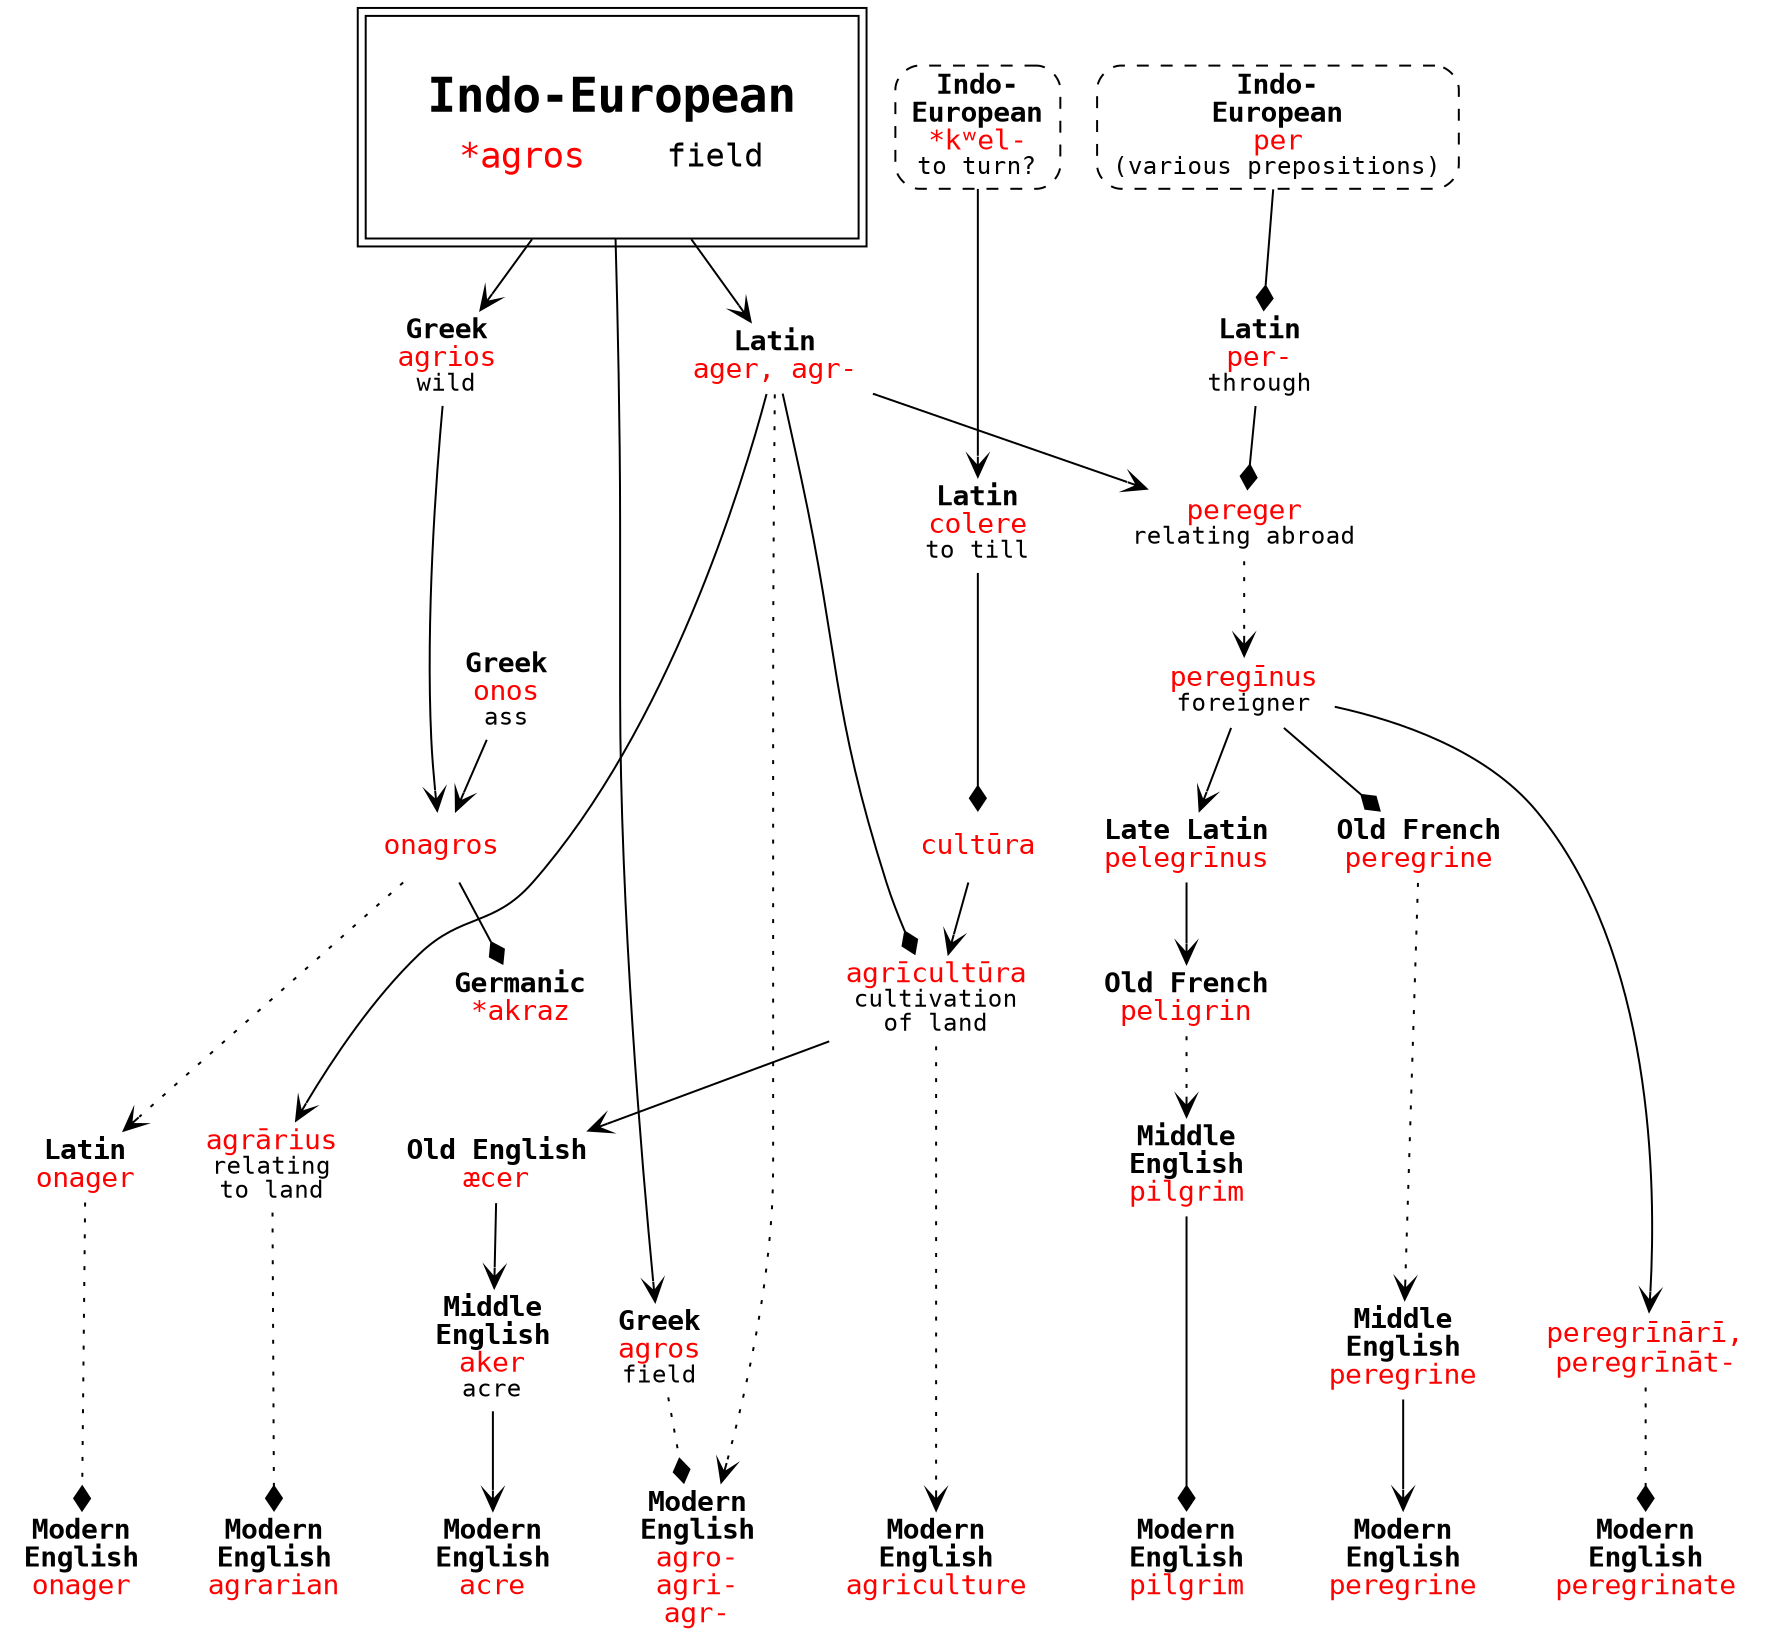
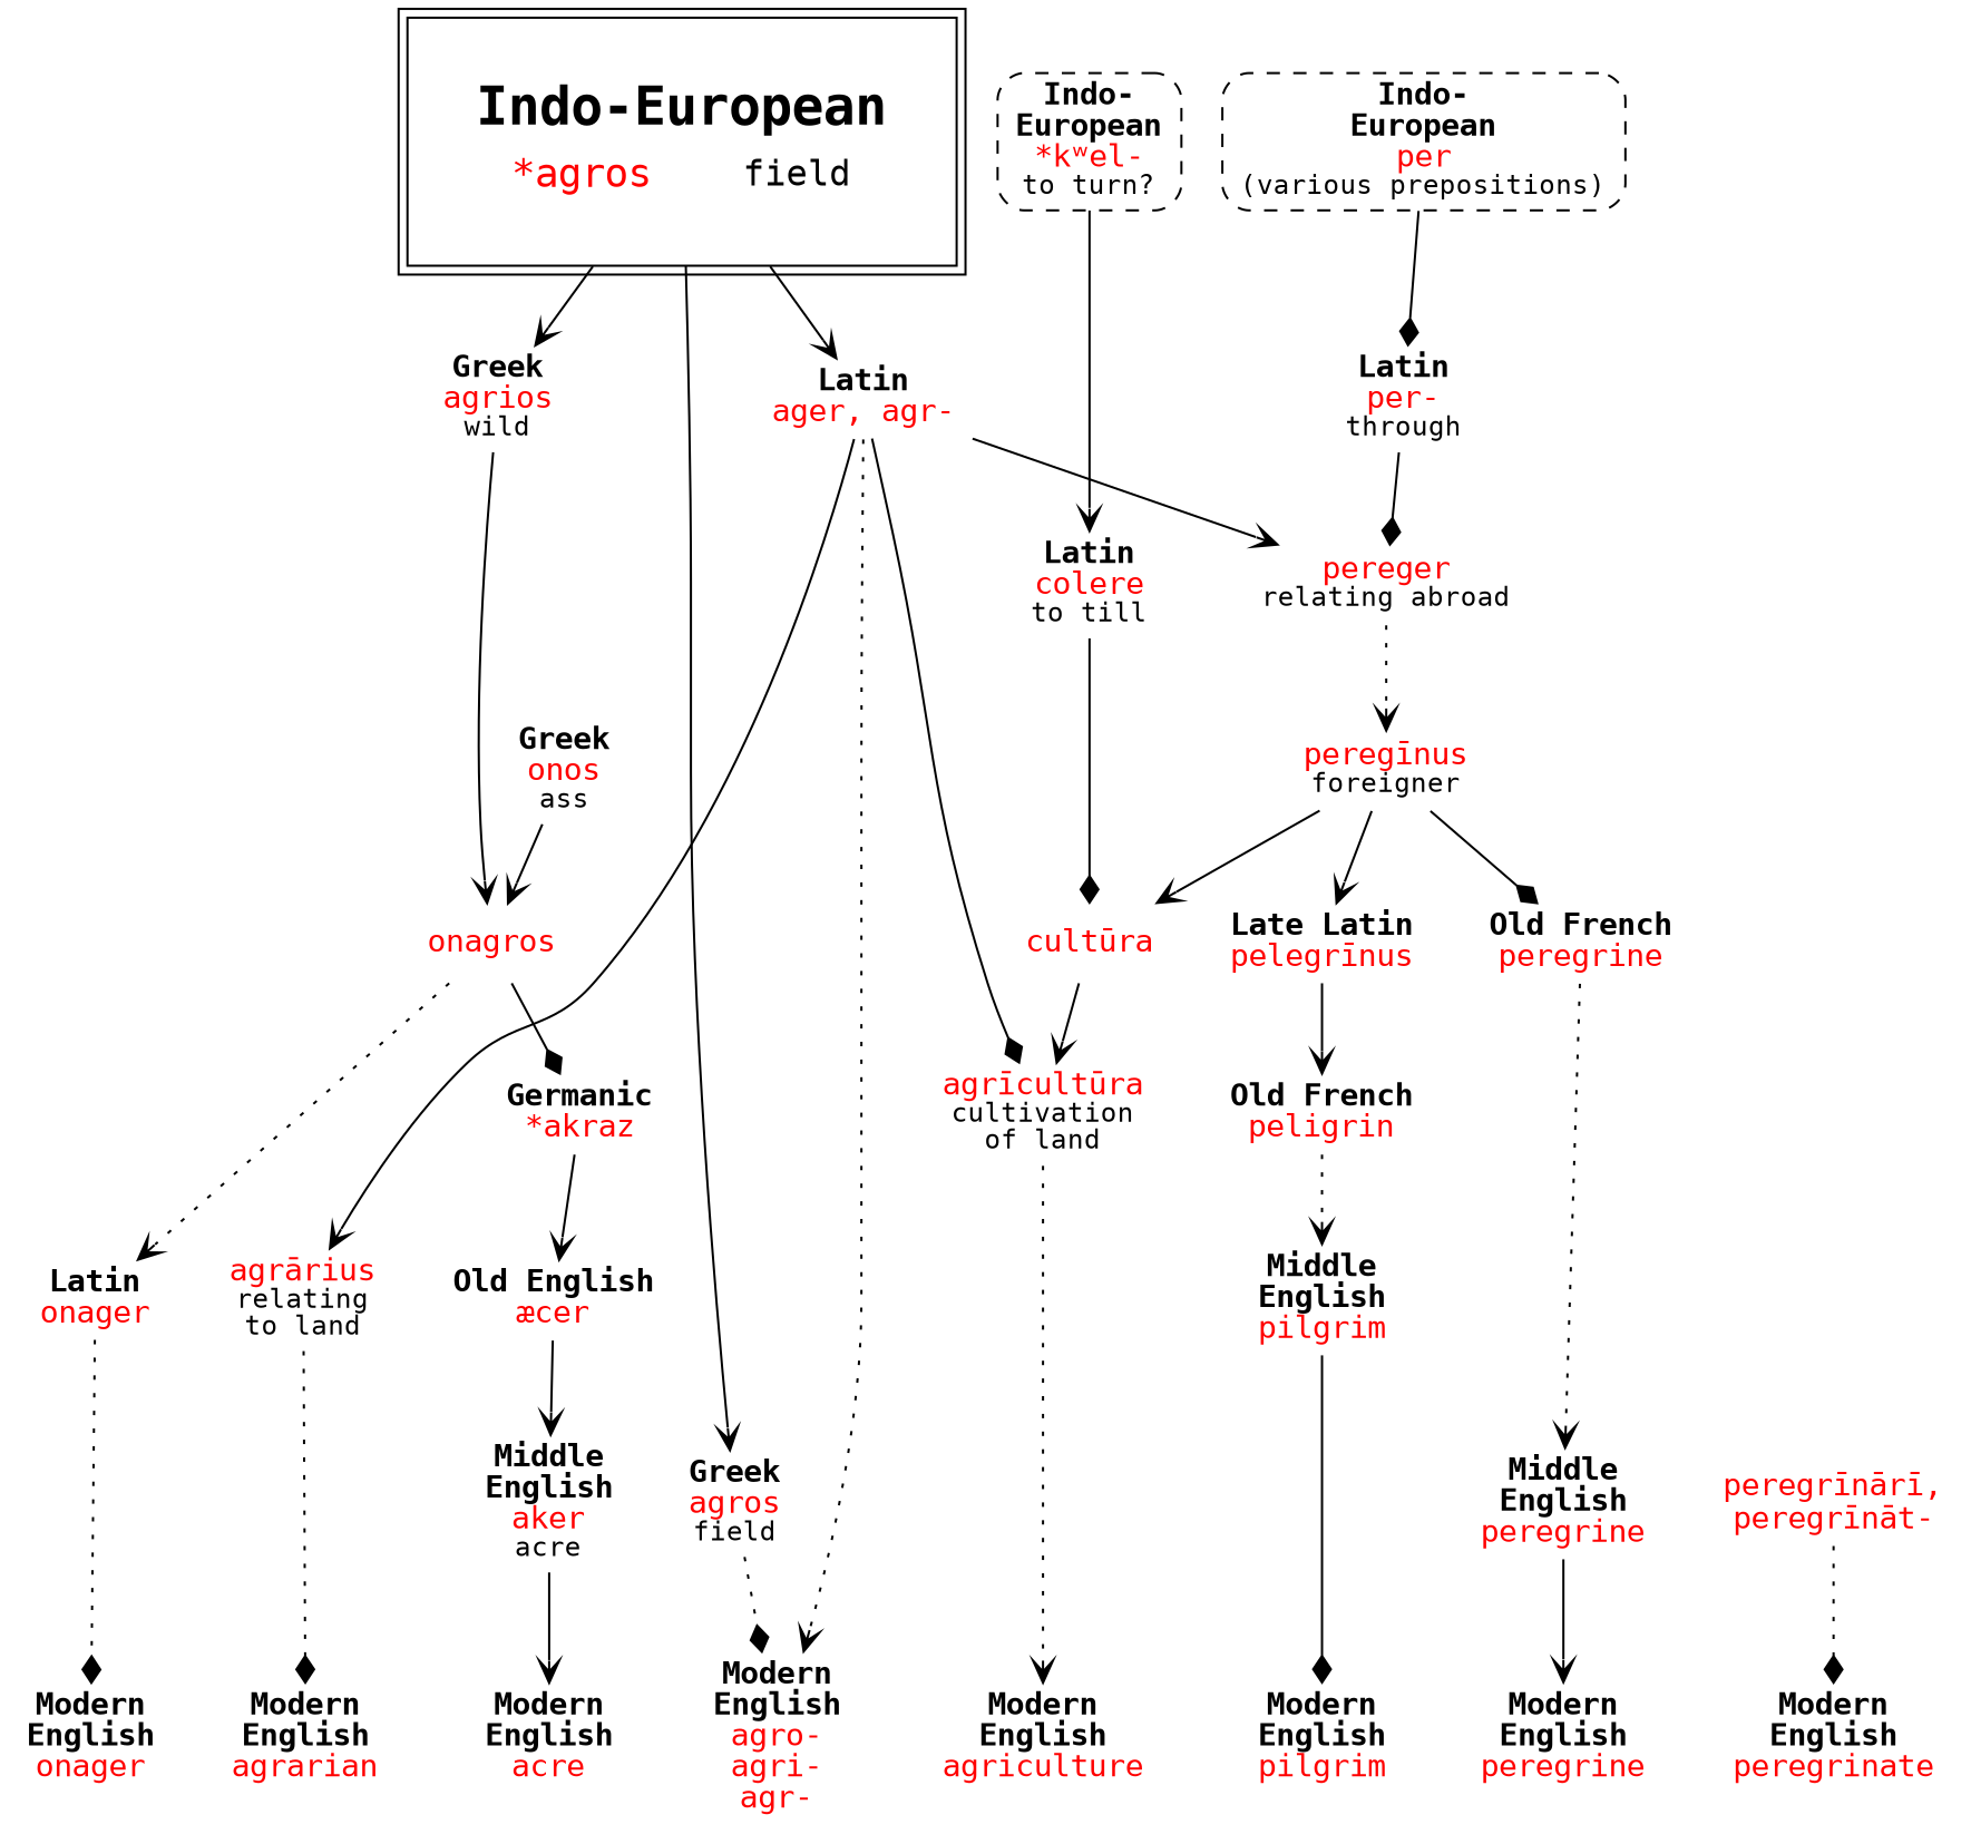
  strict digraph {
    fontname="DejaVu Sans Mono"
    node [fontname="DejaVu Sans Mono" shape=none]
    edge [arrowhead=vee fontname="DejaVu Sans Mono"]
    n1 [label=<<b>Modern<br/>English</b><br/><font color="red">acre</font>>]
    n2 [label=<<b>Modern<br/>English</b><br/><font color="red">agrarian</font>>]
    n3 [label=<<b>Modern<br/>English</b><br/><font color="red">agriculture</font>>]
    n4 [label=<<b>Modern<br/>English</b><br/><font color="red">peregrine</font>>]
    n5 [label=<<b>Modern<br/>English</b><br/><font color="red">peregrinate</font>>]
    n6 [label=<<b>Modern<br/>English</b><br/><font color="red">pilgrim</font>>]
    n7 [label=<<b>Modern<br/>English</b><br/><font color="red">agro-<br/>agri-<br/>agr-</font>>]
    n8 [label=<<b>Modern<br/>English</b><br/><font color="red">onager</font>>]
    n9 [label=<<b>Indo-<br/>European</b><br/><font color="red">*kʷel-</font><br/><font point-size="12">to turn?</font>> shape=box style="dashed,rounded"]
    n10 [label=<<b>Indo-<br/>European</b><br/><font color="red">per</font><br/><font point-size="12">(various prepositions)</font>> shape=box style="dashed,rounded"]
    n11 [label=<<b>Latin</b><br/><font color="red">colere</font><br/><font point-size="12">to till</font>>]
    n12 [label=<<b>Latin</b><br/><font color="red">per-</font><br/><font point-size="12">through</font>>]
    n13 [label=<<table border="0"><tr><td colspan="2"><font point-size="24"><b>Indo-European</b></font></td></tr><tr><td><font point-size="18" color="red">*agros</font></td><td><font point-size="16">field</font></td></tr></table>> margin=.3 peripheries=2 shape=box]
    n14 [label=<<b>Latin</b><br/><font color="red">ager, agr-</font>>]
    n15 [label=<<b>Greek</b><br/><font color="red">agros</font><br/><font point-size="12">field</font>>]
    n16 [label=<<b>Greek</b><br/><font color="red">agrios</font><br/><font point-size="12">wild</font>>]
    n17 [label=<<b>Germanic</b><br/><font color="red">*akraz</font>>]
    n18 [label=<<b>Old English</b><br/><font color="red">æcer</font>>]
    n19 [label=<<font color="red">agrārius</font><br/><font point-size="12">relating<br/>to land</font>>]
    n20 [label=<<font color="red">agrīcultūra</font><br/><font point-size="12">cultivation<br/>of land</font>>]
    n21 [label=<<font color="red">pereger</font><br/><font point-size="12">relating abroad</font>>]
    n22 [label=<<font color="red">onagros</font>>]
    n23 [label=<<b>Middle<br/>English</b><br/><font color="red">aker</font><br/><font point-size="12">acre</font>>]
    n24 [label=<<font color="red">peregīnus</font><br/><font point-size="12">foreigner</font>>]
    n25 [label=<<font color="red">cultūra</font>>]
    n26 [label=<<b>Old French</b><br/><font color="red">peregrine</font>>]
    n27 [label=<<font color="red">peregrīnārī,<br/>peregrīnāt-</font>>]
    n28 [label=<<b>Late Latin</b><br/><font color="red">pelegrīnus</font>>]
    n29 [label=<<b>Middle<br/>English</b><br/><font color="red">peregrine</font>>]
    n30 [label=<<b>Old French</b><br/><font color="red">peligrin</font>>]
    n31 [label=<<b>Middle<br/>English</b><br/><font color="red">pilgrim</font>>]
    n32 [label=<<b>Latin</b><br/><font color="red">onager</font>>]
    n33 [label=<<b>Greek</b><br/><font color="red">onos</font><br/><font point-size="12">ass</font>>]
    subgraph sub_1 {
      rank=sink
      n1
      n2
      n3
      n4
      n5
      n6
      n7
      n8
    }
    subgraph sub_2 {
      rank=source
    }
    subgraph sub_3 {
      rank=same
      n9
      n10
    }
    n9 -> n11
    n10 -> n12 [arrowhead=diamond]
    n11 -> n25 [arrowhead=diamond]
    n12 -> n21 [arrowhead=diamond]
    n13 -> n14
    n13 -> n15
    n13 -> n16
    n14 -> n7 [style=dotted]
    n14 -> n19
    n14 -> n20 [arrowhead=diamond]
    n14 -> n21
    n15 -> n7 [arrowhead=diamond style=dotted]
    n16 -> n22
-   n20 -> n18
+   n17 -> n18
    n18 -> n23
    n19 -> n2 [arrowhead=diamond style=dotted]
    n20 -> n3 [style=dotted]
    n21 -> n24 [style=dotted]
    n22 -> n17 [arrowhead=diamond]
    n22 -> n32 [style=dotted]
    n23 -> n1
    n24 -> n26 [arrowhead=diamond]
-   n24 -> n27
+   n24 -> n25
    n24 -> n28
    n25 -> n20
    n26 -> n29 [style=dotted]
    n27 -> n5 [arrowhead=diamond style=dotted]
    n28 -> n30
    n29 -> n4
    n30 -> n31 [style=dotted]
    n31 -> n6 [arrowhead=diamond]
    n32 -> n8 [arrowhead=diamond style=dotted]
    n33 -> n22
  }
